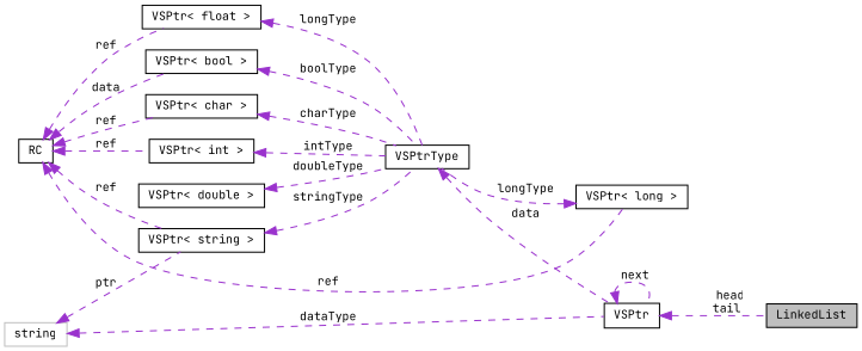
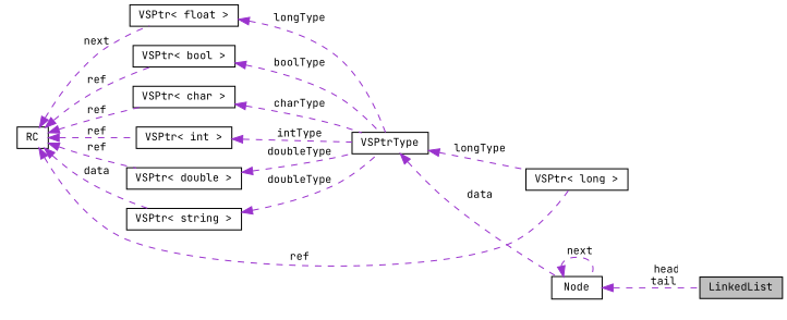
  digraph {
    fontname="JetBrains Mono"
    rankdir=LR
    node [color=black fillcolor=white fontname="JetBrains Mono" fontsize=10 shape=record style=filled]
    edge [color=darkorchid3 dir=back fontname="JetBrains Mono" fontsize=10 labelfontname=Helvetica labelfontsize=10 style=dashed]
    n1 [fillcolor=grey75 fontcolor=black height=0.2 label=LinkedList width=0.4]
-   n2 [height=0.2 label=VSPtr width=0.4]
+   n2 [height=0.2 label="Node" width=0.4]
    n3 [height=0.2 label=VSPtrType width=0.4]
    n4 [height=0.2 label="VSPtr\< bool \>" width=0.4]
    n5 [height=0.2 label=RC width=0.4]
    n6 [height=0.2 label="VSPtr\< string \>" width=0.4]
    n7 [height=0.2 label="VSPtr\< char \>" width=0.4]
    n8 [height=0.2 label="VSPtr\< int \>" width=0.4]
    n9 [height=0.2 label="VSPtr\< long \>" width=0.4]
    n10 [height=0.2 label="VSPtr\< double \>" width=0.4]
    n11 [height=0.2 label="VSPtr\< float \>" width=0.4]
-   n12 [color=grey75 height=0.2 label=string width=0.4]
    n2 -> n1 [label=" head\ntail"]
    n2 -> n2 [label=" next"]
    n3 -> n2 [label=" data"]
    n4 -> n3 [label=" boolType"]
-   n5 -> n4 [label=" data"]
-   n5 -> n6 [label=" ref"]
+   n5 -> n4 [label=" ref"]
+   n5 -> n6 [label=" data"]
    n5 -> n7 [label=" ref"]
    n5 -> n8 [label=" ref"]
    n5 -> n9 [label=" ref"]
-   n5 -> n11 [label=" ref"]
-   n6 -> n3 [label=" stringType"]
+   n5 -> n10 [label=" ref"]
+   n5 -> n11 [label=" next"]
+   n6 -> n3 [label=" doubleType"]
    n7 -> n3 [label=" charType"]
    n8 -> n3 [label=" intType"]
-   n9 -> n3 [label=" longType"]
+   n3 -> n9 [label=" longType"]
    n10 -> n3 [label=" doubleType"]
    n11 -> n3 [label=" longType"]
-   n12 -> n2 [label=" dataType"]
-   n12 -> n6 [label=" ptr"]
  }
